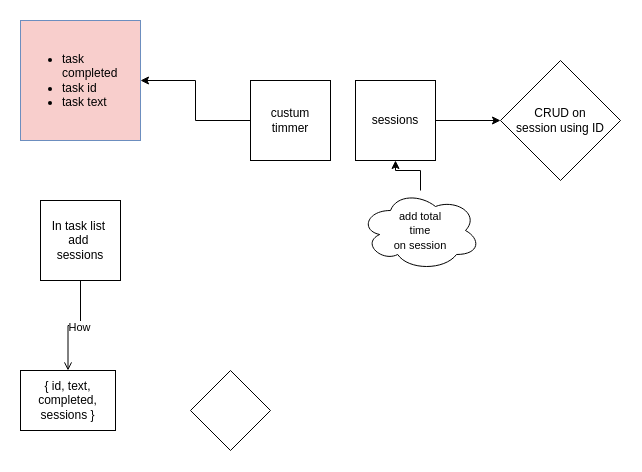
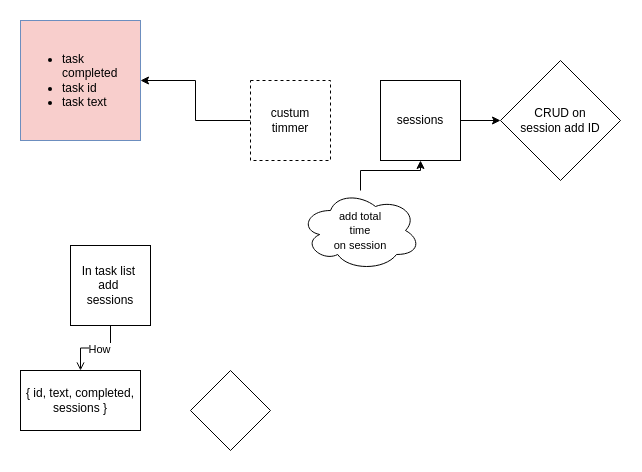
  <mxCell id="0" />
  <mxCell id="1" parent="0" />
  <mxCell id="2" value="&lt;ul&gt;&lt;li&gt;task completed&lt;/li&gt;&lt;li&gt;task id&lt;/li&gt;&lt;li&gt;task text&lt;/li&gt;&lt;/ul&gt;" style="whiteSpace=wrap;html=1;aspect=fixed;align=left;fillColor=#f8cecc;strokeColor=#6c8ebf;" parent="1" vertex="1"><mxGeometry x="20" y="20" width="120" height="120" as="geometry" /></mxCell>
  <mxCell id="3" value="" style="edgeStyle=orthogonalEdgeStyle;rounded=0;orthogonalLoop=1;jettySize=auto;html=1;endArrow=open;" parent="1" source="5" target="13" edge="1"><mxGeometry relative="1" as="geometry" /></mxCell>
  <mxCell id="4" value="How" style="edgeLabel;html=1;align=center;verticalAlign=middle;resizable=0;points=[];" parent="3" vertex="1" connectable="0"><mxGeometry x="-0.089" y="1" relative="1" as="geometry"><mxPoint as="offset" /></mxGeometry></mxCell>
- <mxCell id="5" value="In task list&amp;nbsp;&lt;div&gt;add&amp;nbsp;&lt;/div&gt;&lt;div&gt;sessions&lt;/div&gt;" style="whiteSpace=wrap;html=1;aspect=fixed;" parent="1" vertex="1"><mxGeometry x="40" y="200" width="80" height="80" as="geometry" /></mxCell>
+ <mxCell id="5" value="In task list&amp;nbsp;&lt;div&gt;add&amp;nbsp;&lt;/div&gt;&lt;div&gt;sessions&lt;/div&gt;" style="whiteSpace=wrap;html=1;aspect=fixed;" parent="1" vertex="1"><mxGeometry x="70" y="245" width="80" height="80" as="geometry" /></mxCell>
  <mxCell id="6" value="" style="edgeStyle=orthogonalEdgeStyle;rounded=0;orthogonalLoop=1;jettySize=auto;html=1;" parent="1" source="7" target="12" edge="1"><mxGeometry relative="1" as="geometry" /></mxCell>
- <mxCell id="7" value="sessions" style="whiteSpace=wrap;html=1;aspect=fixed;" parent="1" vertex="1"><mxGeometry x="355" y="80" width="80" height="80" as="geometry" /></mxCell>
+ <mxCell id="7" value="sessions" style="whiteSpace=wrap;html=1;aspect=fixed;" parent="1" vertex="1"><mxGeometry x="380" y="80" width="80" height="80" as="geometry" /></mxCell>
  <mxCell id="8" value="" style="edgeStyle=orthogonalEdgeStyle;rounded=0;orthogonalLoop=1;jettySize=auto;html=1;" parent="1" source="9" target="7" edge="1"><mxGeometry relative="1" as="geometry" /></mxCell>
- <mxCell id="9" value="&lt;span style=&quot;text-wrap: nowrap; font-size: 11px; background-color: rgb(255, 255, 255);&quot;&gt;add&amp;nbsp;&lt;/span&gt;&lt;span style=&quot;color: light-dark(rgb(0, 0, 0), rgb(255, 255, 255)); text-wrap: nowrap; background-color: rgb(255, 255, 255); font-size: 11px;&quot;&gt;total&lt;/span&gt;&lt;div&gt;&lt;span style=&quot;background-color: rgb(255, 255, 255); font-size: 11px; text-wrap: nowrap; color: light-dark(rgb(0, 0, 0), rgb(255, 255, 255));&quot;&gt;time&lt;/span&gt;&lt;/div&gt;&lt;div&gt;&lt;span style=&quot;background-color: rgb(255, 255, 255); font-size: 11px; text-wrap: nowrap; color: light-dark(rgb(0, 0, 0), rgb(255, 255, 255));&quot;&gt;on session&lt;/span&gt;&lt;/div&gt;" style="ellipse;shape=cloud;whiteSpace=wrap;html=1;" parent="1" vertex="1"><mxGeometry x="360" y="190" width="120" height="80" as="geometry" /></mxCell>
+ <mxCell id="9" value="&lt;span style=&quot;text-wrap: nowrap; font-size: 11px; background-color: rgb(255, 255, 255);&quot;&gt;add&amp;nbsp;&lt;/span&gt;&lt;span style=&quot;color: light-dark(rgb(0, 0, 0), rgb(255, 255, 255)); text-wrap: nowrap; background-color: rgb(255, 255, 255); font-size: 11px;&quot;&gt;total&lt;/span&gt;&lt;div&gt;&lt;span style=&quot;background-color: rgb(255, 255, 255); font-size: 11px; text-wrap: nowrap; color: light-dark(rgb(0, 0, 0), rgb(255, 255, 255));&quot;&gt;time&lt;/span&gt;&lt;/div&gt;&lt;div&gt;&lt;span style=&quot;background-color: rgb(255, 255, 255); font-size: 11px; text-wrap: nowrap; color: light-dark(rgb(0, 0, 0), rgb(255, 255, 255));&quot;&gt;on session&lt;/span&gt;&lt;/div&gt;" style="ellipse;shape=cloud;whiteSpace=wrap;html=1;" parent="1" vertex="1"><mxGeometry x="300" y="190" width="120" height="80" as="geometry" /></mxCell>
  <mxCell id="10" value="" style="edgeStyle=orthogonalEdgeStyle;rounded=0;orthogonalLoop=1;jettySize=auto;html=1;" parent="1" source="11" target="2" edge="1"><mxGeometry relative="1" as="geometry" /></mxCell>
- <mxCell id="11" value="custum timmer" style="whiteSpace=wrap;html=1;aspect=fixed;" parent="1" vertex="1"><mxGeometry x="250" y="80" width="80" height="80" as="geometry" /></mxCell>
- <mxCell id="12" value="CRUD on&lt;div&gt;session using ID&lt;/div&gt;" style="rhombus;whiteSpace=wrap;html=1;" parent="1" vertex="1"><mxGeometry x="500" y="60" width="120" height="120" as="geometry" /></mxCell>
- <mxCell id="13" value="{ id, text, completed, sessions }" style="whiteSpace=wrap;html=1;" parent="1" vertex="1"><mxGeometry x="20" y="370" width="95" height="60" as="geometry" /></mxCell>
+ <mxCell id="11" value="custum timmer" style="whiteSpace=wrap;html=1;aspect=fixed;dashed=1;" parent="1" vertex="1"><mxGeometry x="250" y="80" width="80" height="80" as="geometry" /></mxCell>
+ <mxCell id="12" value="CRUD on&lt;div&gt;session add ID&lt;/div&gt;" style="rhombus;whiteSpace=wrap;html=1;" parent="1" vertex="1"><mxGeometry x="500" y="60" width="120" height="120" as="geometry" /></mxCell>
+ <mxCell id="13" value="{ id, text, completed, sessions }" style="whiteSpace=wrap;html=1;" parent="1" vertex="1"><mxGeometry x="20" y="370" width="120" height="60" as="geometry" /></mxCell>
  <mxCell id="14" value="" style="rhombus;whiteSpace=wrap;html=1;" parent="1" vertex="1"><mxGeometry x="190" y="370" width="80" height="80" as="geometry" /></mxCell>
